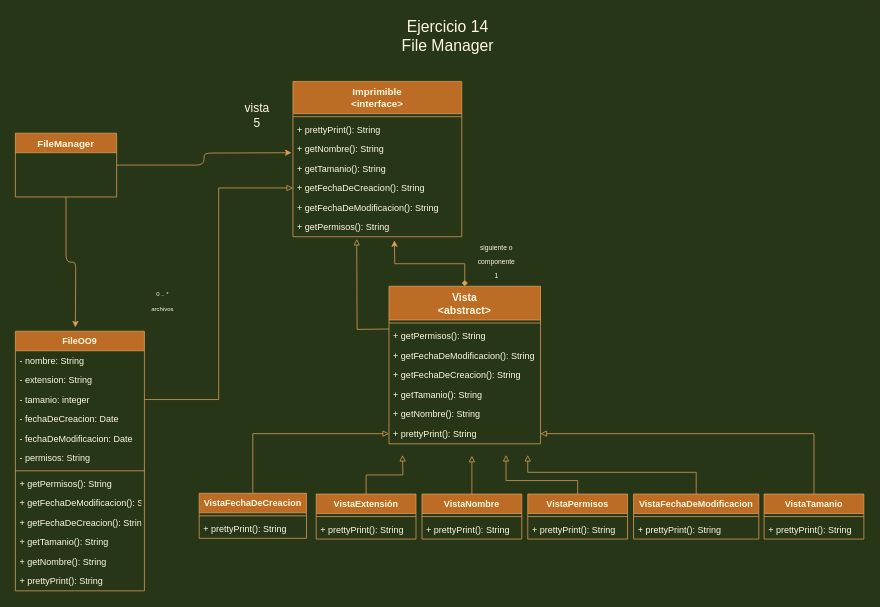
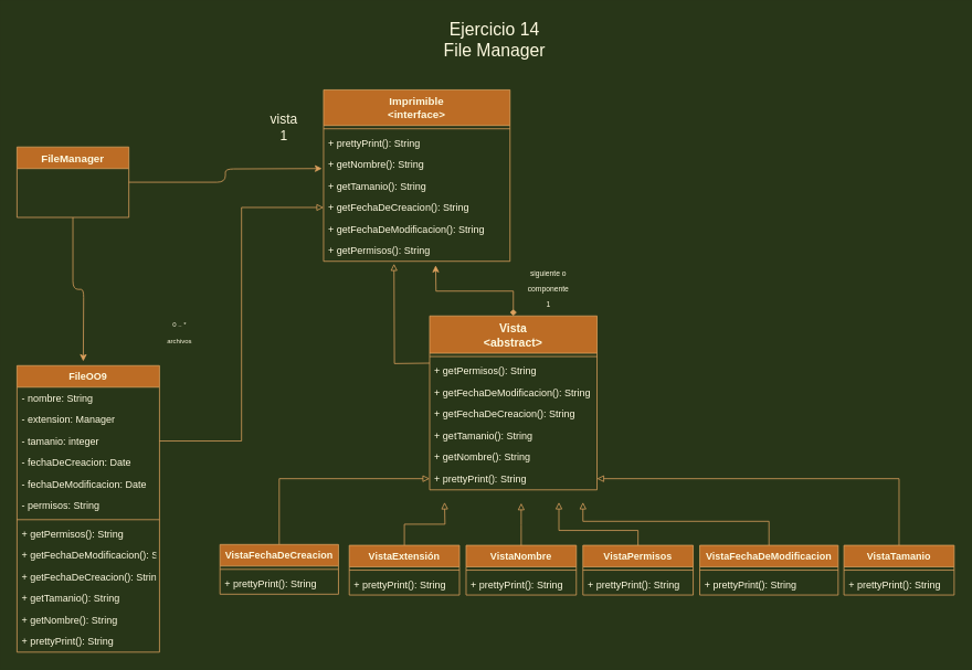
  <mxCell id="0" />
  <mxCell id="1" parent="0" />
  <mxCell id="2" value="FileOO9" style="swimlane;fontStyle=1;align=center;verticalAlign=top;childLayout=stackLayout;horizontal=1;startSize=26;horizontalStack=0;resizeParent=1;resizeParentMax=0;resizeLast=0;collapsible=1;marginBottom=0;rounded=0;sketch=0;fontColor=#FEFAE0;strokeColor=#DDA15E;fillColor=#BC6C25;" parent="1" vertex="1"><mxGeometry x="20" y="441" width="172" height="346" as="geometry" /></mxCell>
  <mxCell id="3" value="- nombre: String" style="text;strokeColor=none;fillColor=none;align=left;verticalAlign=top;spacingLeft=4;spacingRight=4;overflow=hidden;rotatable=0;points=[[0,0.5],[1,0.5]];portConstraint=eastwest;rounded=0;sketch=0;fontColor=#FEFAE0;" parent="2" vertex="1"><mxGeometry y="26" width="172" height="26" as="geometry" /></mxCell>
- <mxCell id="4" value="- extension: String" style="text;strokeColor=none;fillColor=none;align=left;verticalAlign=top;spacingLeft=4;spacingRight=4;overflow=hidden;rotatable=0;points=[[0,0.5],[1,0.5]];portConstraint=eastwest;rounded=0;sketch=0;fontColor=#FEFAE0;" parent="2" vertex="1"><mxGeometry y="52" width="172" height="26" as="geometry" /></mxCell>
+ <mxCell id="4" value="- extension: Manager" style="text;strokeColor=none;fillColor=none;align=left;verticalAlign=top;spacingLeft=4;spacingRight=4;overflow=hidden;rotatable=0;points=[[0,0.5],[1,0.5]];portConstraint=eastwest;rounded=0;sketch=0;fontColor=#FEFAE0;" parent="2" vertex="1"><mxGeometry y="52" width="172" height="26" as="geometry" /></mxCell>
  <mxCell id="5" value="- tamanio: integer" style="text;strokeColor=none;fillColor=none;align=left;verticalAlign=top;spacingLeft=4;spacingRight=4;overflow=hidden;rotatable=0;points=[[0,0.5],[1,0.5]];portConstraint=eastwest;rounded=0;sketch=0;fontColor=#FEFAE0;" parent="2" vertex="1"><mxGeometry y="78" width="172" height="26" as="geometry" /></mxCell>
  <mxCell id="6" value="- fechaDeCreacion: Date" style="text;strokeColor=none;fillColor=none;align=left;verticalAlign=top;spacingLeft=4;spacingRight=4;overflow=hidden;rotatable=0;points=[[0,0.5],[1,0.5]];portConstraint=eastwest;rounded=0;sketch=0;fontColor=#FEFAE0;" parent="2" vertex="1"><mxGeometry y="104" width="172" height="26" as="geometry" /></mxCell>
  <mxCell id="7" value="- fechaDeModificacion: Date" style="text;strokeColor=none;fillColor=none;align=left;verticalAlign=top;spacingLeft=4;spacingRight=4;overflow=hidden;rotatable=0;points=[[0,0.5],[1,0.5]];portConstraint=eastwest;rounded=0;sketch=0;fontColor=#FEFAE0;" parent="2" vertex="1"><mxGeometry y="130" width="172" height="26" as="geometry" /></mxCell>
  <mxCell id="8" value="- permisos: String" style="text;strokeColor=none;fillColor=none;align=left;verticalAlign=top;spacingLeft=4;spacingRight=4;overflow=hidden;rotatable=0;points=[[0,0.5],[1,0.5]];portConstraint=eastwest;rounded=0;sketch=0;fontColor=#FEFAE0;" parent="2" vertex="1"><mxGeometry y="156" width="172" height="26" as="geometry" /></mxCell>
  <mxCell id="9" value="" style="line;strokeWidth=1;fillColor=none;align=left;verticalAlign=middle;spacingTop=-1;spacingLeft=3;spacingRight=3;rotatable=0;labelPosition=right;points=[];portConstraint=eastwest;rounded=0;sketch=0;fontColor=#FEFAE0;labelBackgroundColor=#283618;strokeColor=#DDA15E;" parent="2" vertex="1"><mxGeometry y="182" width="172" height="8" as="geometry" /></mxCell>
  <mxCell id="10" value="+ getPermisos(): String" style="text;strokeColor=none;fillColor=none;align=left;verticalAlign=top;spacingLeft=4;spacingRight=4;overflow=hidden;rotatable=0;points=[[0,0.5],[1,0.5]];portConstraint=eastwest;rounded=0;sketch=0;fontSize=12;fontColor=#FEFAE0;" vertex="1" parent="2"><mxGeometry y="190" width="172" height="26" as="geometry" /></mxCell>
  <mxCell id="11" value="+ getFechaDeModificacion(): String" style="text;strokeColor=none;fillColor=none;align=left;verticalAlign=top;spacingLeft=4;spacingRight=4;overflow=hidden;rotatable=0;points=[[0,0.5],[1,0.5]];portConstraint=eastwest;rounded=0;sketch=0;fontSize=12;fontColor=#FEFAE0;" vertex="1" parent="2"><mxGeometry y="216" width="172" height="26" as="geometry" /></mxCell>
  <mxCell id="12" value="+ getFechaDeCreacion(): String" style="text;strokeColor=none;fillColor=none;align=left;verticalAlign=top;spacingLeft=4;spacingRight=4;overflow=hidden;rotatable=0;points=[[0,0.5],[1,0.5]];portConstraint=eastwest;rounded=0;sketch=0;fontSize=12;fontColor=#FEFAE0;" vertex="1" parent="2"><mxGeometry y="242" width="172" height="26" as="geometry" /></mxCell>
  <mxCell id="13" value="+ getTamanio(): String" style="text;strokeColor=none;fillColor=none;align=left;verticalAlign=top;spacingLeft=4;spacingRight=4;overflow=hidden;rotatable=0;points=[[0,0.5],[1,0.5]];portConstraint=eastwest;rounded=0;sketch=0;fontSize=12;fontColor=#FEFAE0;" vertex="1" parent="2"><mxGeometry y="268" width="172" height="26" as="geometry" /></mxCell>
  <mxCell id="14" value="+ getNombre(): String" style="text;strokeColor=none;fillColor=none;align=left;verticalAlign=top;spacingLeft=4;spacingRight=4;overflow=hidden;rotatable=0;points=[[0,0.5],[1,0.5]];portConstraint=eastwest;rounded=0;sketch=0;fontSize=12;fontColor=#FEFAE0;" vertex="1" parent="2"><mxGeometry y="294" width="172" height="26" as="geometry" /></mxCell>
  <mxCell id="15" value="+ prettyPrint(): String" style="text;strokeColor=none;fillColor=none;align=left;verticalAlign=top;spacingLeft=4;spacingRight=4;overflow=hidden;rotatable=0;points=[[0,0.5],[1,0.5]];portConstraint=eastwest;rounded=0;sketch=0;fontSize=12;fontColor=#FEFAE0;" vertex="1" parent="2"><mxGeometry y="320" width="172" height="26" as="geometry" /></mxCell>
  <mxCell id="16" value="Ejercicio 14&lt;br style=&quot;font-size: 21px;&quot;&gt;File Manager" style="text;html=1;align=center;verticalAlign=middle;resizable=0;points=[];autosize=1;strokeColor=none;fillColor=none;fontColor=#FEFAE0;fontSize=21;" parent="1" vertex="1"><mxGeometry x="529" y="20" width="133" height="54" as="geometry" /></mxCell>
  <mxCell id="17" style="edgeStyle=orthogonalEdgeStyle;curved=0;rounded=1;sketch=0;orthogonalLoop=1;jettySize=auto;html=1;fontSize=16;fontColor=#FEFAE0;strokeColor=#DDA15E;fillColor=#BC6C25;labelBackgroundColor=#283618;" parent="1" source="19" edge="1"><mxGeometry relative="1" as="geometry"><mxPoint x="100" y="435.75" as="targetPoint" /></mxGeometry></mxCell>
  <mxCell id="18" style="edgeStyle=orthogonalEdgeStyle;curved=0;rounded=1;sketch=0;orthogonalLoop=1;jettySize=auto;html=1;fontColor=#FEFAE0;strokeColor=#DDA15E;fillColor=#BC6C25;" edge="1" parent="1" source="19"><mxGeometry relative="1" as="geometry"><mxPoint x="388" y="203" as="targetPoint" /></mxGeometry></mxCell>
  <mxCell id="19" value="FileManager" style="swimlane;fontStyle=1;align=center;verticalAlign=top;childLayout=stackLayout;horizontal=1;startSize=26;horizontalStack=0;resizeParent=1;resizeParentMax=0;resizeLast=0;collapsible=1;marginBottom=0;rounded=0;sketch=0;fontSize=13;fontColor=#FEFAE0;strokeColor=#DDA15E;fillColor=#BC6C25;" parent="1" vertex="1"><mxGeometry x="20" y="177" width="135" height="85" as="geometry" /></mxCell>
  <mxCell id="20" value="&lt;font style=&quot;font-size: 8px;&quot;&gt;0 .. *&lt;br&gt;archivos&lt;/font&gt;" style="text;html=1;align=center;verticalAlign=middle;resizable=0;points=[];autosize=1;strokeColor=none;fillColor=none;fontSize=16;fontColor=#FEFAE0;" parent="1" vertex="1"><mxGeometry x="196" y="374" width="40" height="48" as="geometry" /></mxCell>
  <mxCell id="21" value="Imprimible&#10;&lt;interface&gt;" style="swimlane;fontStyle=1;align=center;verticalAlign=top;childLayout=stackLayout;horizontal=1;startSize=43;horizontalStack=0;resizeParent=1;resizeParentMax=0;resizeLast=0;collapsible=1;marginBottom=0;rounded=0;sketch=0;fontSize=13;fontColor=#FEFAE0;strokeColor=#DDA15E;fillColor=#BC6C25;" parent="1" vertex="1"><mxGeometry x="390" y="108" width="225" height="207" as="geometry" /></mxCell>
  <mxCell id="22" value="" style="line;strokeWidth=1;fillColor=none;align=left;verticalAlign=middle;spacingTop=-1;spacingLeft=3;spacingRight=3;rotatable=0;labelPosition=right;points=[];portConstraint=eastwest;rounded=0;sketch=0;fontSize=16;fontColor=#FEFAE0;labelBackgroundColor=#283618;strokeColor=#DDA15E;" parent="21" vertex="1"><mxGeometry y="43" width="225" height="8" as="geometry" /></mxCell>
  <mxCell id="23" value="+ prettyPrint(): String" style="text;strokeColor=none;fillColor=none;align=left;verticalAlign=top;spacingLeft=4;spacingRight=4;overflow=hidden;rotatable=0;points=[[0,0.5],[1,0.5]];portConstraint=eastwest;rounded=0;sketch=0;fontSize=12;fontColor=#FEFAE0;" parent="21" vertex="1"><mxGeometry y="51" width="225" height="26" as="geometry" /></mxCell>
  <mxCell id="24" value="+ getNombre(): String" style="text;strokeColor=none;fillColor=none;align=left;verticalAlign=top;spacingLeft=4;spacingRight=4;overflow=hidden;rotatable=0;points=[[0,0.5],[1,0.5]];portConstraint=eastwest;rounded=0;sketch=0;fontSize=12;fontColor=#FEFAE0;" vertex="1" parent="21"><mxGeometry y="77" width="225" height="26" as="geometry" /></mxCell>
  <mxCell id="25" value="+ getTamanio(): String" style="text;strokeColor=none;fillColor=none;align=left;verticalAlign=top;spacingLeft=4;spacingRight=4;overflow=hidden;rotatable=0;points=[[0,0.5],[1,0.5]];portConstraint=eastwest;rounded=0;sketch=0;fontSize=12;fontColor=#FEFAE0;" vertex="1" parent="21"><mxGeometry y="103" width="225" height="26" as="geometry" /></mxCell>
  <mxCell id="26" value="+ getFechaDeCreacion(): String" style="text;strokeColor=none;fillColor=none;align=left;verticalAlign=top;spacingLeft=4;spacingRight=4;overflow=hidden;rotatable=0;points=[[0,0.5],[1,0.5]];portConstraint=eastwest;rounded=0;sketch=0;fontSize=12;fontColor=#FEFAE0;" vertex="1" parent="21"><mxGeometry y="129" width="225" height="26" as="geometry" /></mxCell>
  <mxCell id="27" value="+ getFechaDeModificacion(): String" style="text;strokeColor=none;fillColor=none;align=left;verticalAlign=top;spacingLeft=4;spacingRight=4;overflow=hidden;rotatable=0;points=[[0,0.5],[1,0.5]];portConstraint=eastwest;rounded=0;sketch=0;fontSize=12;fontColor=#FEFAE0;" vertex="1" parent="21"><mxGeometry y="155" width="225" height="26" as="geometry" /></mxCell>
  <mxCell id="28" value="+ getPermisos(): String" style="text;strokeColor=none;fillColor=none;align=left;verticalAlign=top;spacingLeft=4;spacingRight=4;overflow=hidden;rotatable=0;points=[[0,0.5],[1,0.5]];portConstraint=eastwest;rounded=0;sketch=0;fontSize=12;fontColor=#FEFAE0;" vertex="1" parent="21"><mxGeometry y="181" width="225" height="26" as="geometry" /></mxCell>
- <mxCell id="29" value="vista&lt;br&gt;5" style="text;html=1;align=center;verticalAlign=middle;resizable=0;points=[];autosize=1;strokeColor=none;fillColor=none;fontSize=16;fontColor=#FEFAE0;" parent="1" vertex="1"><mxGeometry x="320" y="132" width="43" height="42" as="geometry" /></mxCell>
+ <mxCell id="29" value="vista&lt;br&gt;1" style="text;html=1;align=center;verticalAlign=middle;resizable=0;points=[];autosize=1;strokeColor=none;fillColor=none;fontSize=16;fontColor=#FEFAE0;" parent="1" vertex="1"><mxGeometry x="320" y="132" width="43" height="42" as="geometry" /></mxCell>
  <mxCell id="30" style="edgeStyle=orthogonalEdgeStyle;rounded=0;sketch=0;orthogonalLoop=1;jettySize=auto;html=1;fontSize=16;fontColor=#FEFAE0;endArrow=classic;endFill=1;strokeColor=#DDA15E;fillColor=#BC6C25;startArrow=diamond;startFill=1;labelBackgroundColor=#283618;" parent="1" source="31" edge="1"><mxGeometry relative="1" as="geometry"><mxPoint x="525.242" y="319.909" as="targetPoint" /></mxGeometry></mxCell>
  <mxCell id="31" value="Vista&#10;&lt;abstract&gt;" style="swimlane;fontStyle=1;align=center;verticalAlign=top;childLayout=stackLayout;horizontal=1;startSize=45;horizontalStack=0;resizeParent=1;resizeParentMax=0;resizeLast=0;collapsible=1;marginBottom=0;rounded=0;sketch=0;fontSize=14;fontColor=#FEFAE0;strokeColor=#DDA15E;fillColor=#BC6C25;" parent="1" vertex="1"><mxGeometry x="518" y="381" width="202" height="210" as="geometry" /></mxCell>
  <mxCell id="32" value="" style="line;strokeWidth=1;fillColor=none;align=left;verticalAlign=middle;spacingTop=-1;spacingLeft=3;spacingRight=3;rotatable=0;labelPosition=right;points=[];portConstraint=eastwest;rounded=0;sketch=0;fontSize=16;fontColor=#FEFAE0;labelBackgroundColor=#283618;strokeColor=#DDA15E;" parent="31" vertex="1"><mxGeometry y="45" width="202" height="8" as="geometry" /></mxCell>
  <mxCell id="33" value="+ getPermisos(): String" style="text;strokeColor=none;fillColor=none;align=left;verticalAlign=top;spacingLeft=4;spacingRight=4;overflow=hidden;rotatable=0;points=[[0,0.5],[1,0.5]];portConstraint=eastwest;rounded=0;sketch=0;fontSize=12;fontColor=#FEFAE0;" vertex="1" parent="31"><mxGeometry y="53" width="202" height="26" as="geometry" /></mxCell>
  <mxCell id="34" value="+ getFechaDeModificacion(): String" style="text;strokeColor=none;fillColor=none;align=left;verticalAlign=top;spacingLeft=4;spacingRight=4;overflow=hidden;rotatable=0;points=[[0,0.5],[1,0.5]];portConstraint=eastwest;rounded=0;sketch=0;fontSize=12;fontColor=#FEFAE0;" vertex="1" parent="31"><mxGeometry y="79" width="202" height="26" as="geometry" /></mxCell>
  <mxCell id="35" value="+ getFechaDeCreacion(): String" style="text;strokeColor=none;fillColor=none;align=left;verticalAlign=top;spacingLeft=4;spacingRight=4;overflow=hidden;rotatable=0;points=[[0,0.5],[1,0.5]];portConstraint=eastwest;rounded=0;sketch=0;fontSize=12;fontColor=#FEFAE0;" vertex="1" parent="31"><mxGeometry y="105" width="202" height="26" as="geometry" /></mxCell>
  <mxCell id="36" value="+ getTamanio(): String" style="text;strokeColor=none;fillColor=none;align=left;verticalAlign=top;spacingLeft=4;spacingRight=4;overflow=hidden;rotatable=0;points=[[0,0.5],[1,0.5]];portConstraint=eastwest;rounded=0;sketch=0;fontSize=12;fontColor=#FEFAE0;" vertex="1" parent="31"><mxGeometry y="131" width="202" height="26" as="geometry" /></mxCell>
  <mxCell id="37" value="+ getNombre(): String" style="text;strokeColor=none;fillColor=none;align=left;verticalAlign=top;spacingLeft=4;spacingRight=4;overflow=hidden;rotatable=0;points=[[0,0.5],[1,0.5]];portConstraint=eastwest;rounded=0;sketch=0;fontSize=12;fontColor=#FEFAE0;" vertex="1" parent="31"><mxGeometry y="157" width="202" height="26" as="geometry" /></mxCell>
  <mxCell id="38" value="+ prettyPrint(): String" style="text;strokeColor=none;fillColor=none;align=left;verticalAlign=top;spacingLeft=4;spacingRight=4;overflow=hidden;rotatable=0;points=[[0,0.5],[1,0.5]];portConstraint=eastwest;rounded=0;sketch=0;fontSize=12;fontColor=#FEFAE0;" parent="31" vertex="1"><mxGeometry y="183" width="202" height="27" as="geometry" /></mxCell>
  <mxCell id="39" value="&lt;font style=&quot;font-size: 9px;&quot;&gt;siguiente o&lt;br&gt;componente&lt;br&gt;1&lt;/font&gt;" style="text;html=1;align=center;verticalAlign=middle;resizable=0;points=[];autosize=1;strokeColor=none;fillColor=none;fontSize=16;fontColor=#FEFAE0;" parent="1" vertex="1"><mxGeometry x="631" y="311" width="60" height="70" as="geometry" /></mxCell>
  <mxCell id="40" style="edgeStyle=orthogonalEdgeStyle;rounded=0;sketch=0;orthogonalLoop=1;jettySize=auto;html=1;fontColor=#FEFAE0;endArrow=block;endFill=0;strokeColor=#DDA15E;fillColor=#BC6C25;" edge="1" parent="1" source="41"><mxGeometry relative="1" as="geometry"><mxPoint x="628.5" y="607" as="targetPoint" /></mxGeometry></mxCell>
  <mxCell id="41" value="VistaNombre" style="swimlane;fontStyle=1;align=center;verticalAlign=top;childLayout=stackLayout;horizontal=1;startSize=26;horizontalStack=0;resizeParent=1;resizeParentMax=0;resizeLast=0;collapsible=1;marginBottom=0;fillColor=#BC6C25;strokeColor=#DDA15E;fontColor=#FEFAE0;" vertex="1" parent="1"><mxGeometry x="562" y="658" width="133" height="60" as="geometry" /></mxCell>
  <mxCell id="42" value="" style="line;strokeWidth=1;fillColor=none;align=left;verticalAlign=middle;spacingTop=-1;spacingLeft=3;spacingRight=3;rotatable=0;labelPosition=right;points=[];portConstraint=eastwest;labelBackgroundColor=#283618;strokeColor=#DDA15E;fontColor=#FEFAE0;" vertex="1" parent="41"><mxGeometry y="26" width="133" height="8" as="geometry" /></mxCell>
  <mxCell id="43" value="+ prettyPrint(): String" style="text;strokeColor=none;fillColor=none;align=left;verticalAlign=top;spacingLeft=4;spacingRight=4;overflow=hidden;rotatable=0;points=[[0,0.5],[1,0.5]];portConstraint=eastwest;rounded=0;sketch=0;fontSize=12;fontColor=#FEFAE0;" vertex="1" parent="41"><mxGeometry y="34" width="133" height="26" as="geometry" /></mxCell>
  <mxCell id="44" style="edgeStyle=orthogonalEdgeStyle;rounded=0;sketch=0;orthogonalLoop=1;jettySize=auto;html=1;entryX=1;entryY=0.5;entryDx=0;entryDy=0;fontColor=#FEFAE0;endArrow=block;endFill=0;strokeColor=#DDA15E;fillColor=#BC6C25;" edge="1" parent="1" source="45" target="38"><mxGeometry relative="1" as="geometry" /></mxCell>
  <mxCell id="45" value="VistaTamanio" style="swimlane;fontStyle=1;align=center;verticalAlign=top;childLayout=stackLayout;horizontal=1;startSize=26;horizontalStack=0;resizeParent=1;resizeParentMax=0;resizeLast=0;collapsible=1;marginBottom=0;fillColor=#BC6C25;strokeColor=#DDA15E;fontColor=#FEFAE0;" vertex="1" parent="1"><mxGeometry x="1018" y="658" width="133" height="60" as="geometry" /></mxCell>
  <mxCell id="46" value="" style="line;strokeWidth=1;fillColor=none;align=left;verticalAlign=middle;spacingTop=-1;spacingLeft=3;spacingRight=3;rotatable=0;labelPosition=right;points=[];portConstraint=eastwest;labelBackgroundColor=#283618;strokeColor=#DDA15E;fontColor=#FEFAE0;" vertex="1" parent="45"><mxGeometry y="26" width="133" height="8" as="geometry" /></mxCell>
  <mxCell id="47" value="+ prettyPrint(): String" style="text;strokeColor=none;fillColor=none;align=left;verticalAlign=top;spacingLeft=4;spacingRight=4;overflow=hidden;rotatable=0;points=[[0,0.5],[1,0.5]];portConstraint=eastwest;rounded=0;sketch=0;fontSize=12;fontColor=#FEFAE0;" vertex="1" parent="45"><mxGeometry y="34" width="133" height="26" as="geometry" /></mxCell>
  <mxCell id="48" style="edgeStyle=orthogonalEdgeStyle;rounded=0;sketch=0;orthogonalLoop=1;jettySize=auto;html=1;entryX=0;entryY=0.5;entryDx=0;entryDy=0;fontColor=#FEFAE0;endArrow=block;endFill=0;strokeColor=#DDA15E;fillColor=#BC6C25;" edge="1" parent="1" source="49" target="38"><mxGeometry relative="1" as="geometry" /></mxCell>
  <mxCell id="49" value="VistaFechaDeCreacion" style="swimlane;fontStyle=1;align=center;verticalAlign=top;childLayout=stackLayout;horizontal=1;startSize=26;horizontalStack=0;resizeParent=1;resizeParentMax=0;resizeLast=0;collapsible=1;marginBottom=0;fillColor=#BC6C25;strokeColor=#DDA15E;fontColor=#FEFAE0;" vertex="1" parent="1"><mxGeometry x="265" y="657" width="143" height="60" as="geometry" /></mxCell>
  <mxCell id="50" value="" style="line;strokeWidth=1;fillColor=none;align=left;verticalAlign=middle;spacingTop=-1;spacingLeft=3;spacingRight=3;rotatable=0;labelPosition=right;points=[];portConstraint=eastwest;labelBackgroundColor=#283618;strokeColor=#DDA15E;fontColor=#FEFAE0;" vertex="1" parent="49"><mxGeometry y="26" width="143" height="8" as="geometry" /></mxCell>
  <mxCell id="51" value="+ prettyPrint(): String" style="text;strokeColor=none;fillColor=none;align=left;verticalAlign=top;spacingLeft=4;spacingRight=4;overflow=hidden;rotatable=0;points=[[0,0.5],[1,0.5]];portConstraint=eastwest;rounded=0;sketch=0;fontSize=12;fontColor=#FEFAE0;" vertex="1" parent="49"><mxGeometry y="34" width="143" height="26" as="geometry" /></mxCell>
  <mxCell id="52" style="edgeStyle=orthogonalEdgeStyle;rounded=0;sketch=0;orthogonalLoop=1;jettySize=auto;html=1;fontColor=#FEFAE0;endArrow=block;endFill=0;strokeColor=#DDA15E;fillColor=#BC6C25;" edge="1" parent="1" source="53"><mxGeometry relative="1" as="geometry"><mxPoint x="703" y="606" as="targetPoint" /><Array as="points"><mxPoint x="928" y="629" /><mxPoint x="703" y="629" /></Array></mxGeometry></mxCell>
  <mxCell id="53" value="VistaFechaDeModificacion" style="swimlane;fontStyle=1;align=center;verticalAlign=top;childLayout=stackLayout;horizontal=1;startSize=26;horizontalStack=0;resizeParent=1;resizeParentMax=0;resizeLast=0;collapsible=1;marginBottom=0;fillColor=#BC6C25;strokeColor=#DDA15E;fontColor=#FEFAE0;" vertex="1" parent="1"><mxGeometry x="844" y="658" width="167" height="60" as="geometry" /></mxCell>
  <mxCell id="54" value="" style="line;strokeWidth=1;fillColor=none;align=left;verticalAlign=middle;spacingTop=-1;spacingLeft=3;spacingRight=3;rotatable=0;labelPosition=right;points=[];portConstraint=eastwest;labelBackgroundColor=#283618;strokeColor=#DDA15E;fontColor=#FEFAE0;" vertex="1" parent="53"><mxGeometry y="26" width="167" height="8" as="geometry" /></mxCell>
  <mxCell id="55" value="+ prettyPrint(): String" style="text;strokeColor=none;fillColor=none;align=left;verticalAlign=top;spacingLeft=4;spacingRight=4;overflow=hidden;rotatable=0;points=[[0,0.5],[1,0.5]];portConstraint=eastwest;rounded=0;sketch=0;fontSize=12;fontColor=#FEFAE0;" vertex="1" parent="53"><mxGeometry y="34" width="167" height="26" as="geometry" /></mxCell>
  <mxCell id="56" style="edgeStyle=orthogonalEdgeStyle;rounded=0;sketch=0;orthogonalLoop=1;jettySize=auto;html=1;fontColor=#FEFAE0;endArrow=block;endFill=0;strokeColor=#DDA15E;fillColor=#BC6C25;" edge="1" parent="1" source="57"><mxGeometry relative="1" as="geometry"><mxPoint x="536" y="606" as="targetPoint" /></mxGeometry></mxCell>
  <mxCell id="57" value="VistaExtensión" style="swimlane;fontStyle=1;align=center;verticalAlign=top;childLayout=stackLayout;horizontal=1;startSize=26;horizontalStack=0;resizeParent=1;resizeParentMax=0;resizeLast=0;collapsible=1;marginBottom=0;fillColor=#BC6C25;strokeColor=#DDA15E;fontColor=#FEFAE0;" vertex="1" parent="1"><mxGeometry x="421" y="658" width="133" height="60" as="geometry" /></mxCell>
  <mxCell id="58" value="" style="line;strokeWidth=1;fillColor=none;align=left;verticalAlign=middle;spacingTop=-1;spacingLeft=3;spacingRight=3;rotatable=0;labelPosition=right;points=[];portConstraint=eastwest;labelBackgroundColor=#283618;strokeColor=#DDA15E;fontColor=#FEFAE0;" vertex="1" parent="57"><mxGeometry y="26" width="133" height="8" as="geometry" /></mxCell>
  <mxCell id="59" value="+ prettyPrint(): String" style="text;strokeColor=none;fillColor=none;align=left;verticalAlign=top;spacingLeft=4;spacingRight=4;overflow=hidden;rotatable=0;points=[[0,0.5],[1,0.5]];portConstraint=eastwest;rounded=0;sketch=0;fontSize=12;fontColor=#FEFAE0;" vertex="1" parent="57"><mxGeometry y="34" width="133" height="26" as="geometry" /></mxCell>
  <mxCell id="60" style="edgeStyle=orthogonalEdgeStyle;rounded=0;sketch=0;orthogonalLoop=1;jettySize=auto;html=1;fontColor=#FEFAE0;endArrow=block;endFill=0;strokeColor=#DDA15E;fillColor=#BC6C25;" edge="1" parent="1" source="61"><mxGeometry relative="1" as="geometry"><mxPoint x="674" y="606" as="targetPoint" /><Array as="points"><mxPoint x="770" y="640" /><mxPoint x="674" y="640" /></Array></mxGeometry></mxCell>
  <mxCell id="61" value="VistaPermisos" style="swimlane;fontStyle=1;align=center;verticalAlign=top;childLayout=stackLayout;horizontal=1;startSize=26;horizontalStack=0;resizeParent=1;resizeParentMax=0;resizeLast=0;collapsible=1;marginBottom=0;fillColor=#BC6C25;strokeColor=#DDA15E;fontColor=#FEFAE0;" vertex="1" parent="1"><mxGeometry x="703" y="658" width="133" height="60" as="geometry" /></mxCell>
  <mxCell id="62" value="" style="line;strokeWidth=1;fillColor=none;align=left;verticalAlign=middle;spacingTop=-1;spacingLeft=3;spacingRight=3;rotatable=0;labelPosition=right;points=[];portConstraint=eastwest;labelBackgroundColor=#283618;strokeColor=#DDA15E;fontColor=#FEFAE0;" vertex="1" parent="61"><mxGeometry y="26" width="133" height="8" as="geometry" /></mxCell>
  <mxCell id="63" value="+ prettyPrint(): String" style="text;strokeColor=none;fillColor=none;align=left;verticalAlign=top;spacingLeft=4;spacingRight=4;overflow=hidden;rotatable=0;points=[[0,0.5],[1,0.5]];portConstraint=eastwest;rounded=0;sketch=0;fontSize=12;fontColor=#FEFAE0;" vertex="1" parent="61"><mxGeometry y="34" width="133" height="26" as="geometry" /></mxCell>
  <mxCell id="64" style="edgeStyle=orthogonalEdgeStyle;rounded=0;sketch=0;orthogonalLoop=1;jettySize=auto;html=1;fontColor=#FEFAE0;strokeColor=#DDA15E;fillColor=#BC6C25;endArrow=block;endFill=0;" edge="1" parent="1"><mxGeometry relative="1" as="geometry"><mxPoint x="475" y="318" as="targetPoint" /><mxPoint x="518" y="438" as="sourcePoint" /></mxGeometry></mxCell>
  <mxCell id="65" style="edgeStyle=orthogonalEdgeStyle;rounded=0;sketch=0;orthogonalLoop=1;jettySize=auto;html=1;entryX=0;entryY=0.5;entryDx=0;entryDy=0;fontColor=#FEFAE0;endArrow=block;endFill=0;strokeColor=#DDA15E;fillColor=#BC6C25;" edge="1" parent="1" source="5" target="26"><mxGeometry relative="1" as="geometry" /></mxCell>
